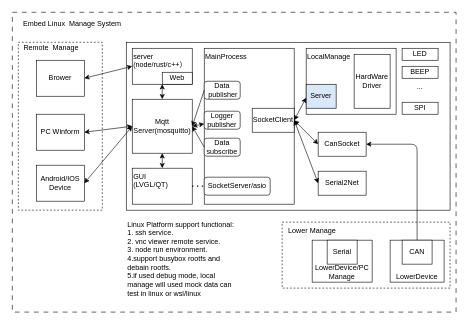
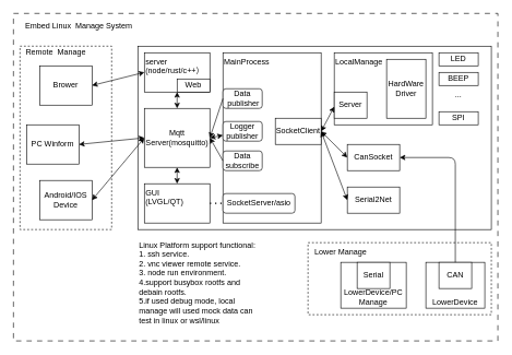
  <mxCell id="0" />
  <mxCell id="1" parent="0" />
  <mxCell id="2" value="" style="rounded=0;whiteSpace=wrap;html=1;dashed=1;dashPattern=8 8;" parent="1" vertex="1"><mxGeometry x="20" y="20" width="740" height="500" as="geometry" /></mxCell>
  <mxCell id="3" value="" style="rounded=0;whiteSpace=wrap;html=1;dashed=1;" parent="1" vertex="1"><mxGeometry x="470" y="370" width="280" height="110" as="geometry" /></mxCell>
  <mxCell id="4" value="" style="rounded=0;whiteSpace=wrap;html=1;dashed=1;" parent="1" vertex="1"><mxGeometry x="30" y="70" width="140" height="280" as="geometry" /></mxCell>
  <mxCell id="5" value="" style="rounded=0;whiteSpace=wrap;html=1;" parent="1" vertex="1"><mxGeometry x="210" y="70" width="540" height="280" as="geometry" /></mxCell>
  <mxCell id="6" value="MainProcess" style="rounded=0;whiteSpace=wrap;html=1;align=left;verticalAlign=top;" parent="1" vertex="1"><mxGeometry x="340" y="80" width="150" height="260" as="geometry" /></mxCell>
  <mxCell id="7" value="LocalManage" style="rounded=0;whiteSpace=wrap;html=1;align=left;verticalAlign=top;" parent="1" vertex="1"><mxGeometry x="510" y="80" width="150" height="110" as="geometry" /></mxCell>
  <mxCell id="8" value="" style="edgeStyle=none;html=1;startArrow=classic;startFill=1;endArrow=classic;endFill=1;exitX=1;exitY=0.5;exitDx=0;exitDy=0;entryX=0;entryY=0.5;entryDx=0;entryDy=0;" parent="1" source="9" target="23" edge="1"><mxGeometry relative="1" as="geometry" /></mxCell>
  <mxCell id="9" value="SocketClient" style="rounded=0;whiteSpace=wrap;html=1;" parent="1" vertex="1"><mxGeometry x="420" y="180" width="70" height="40" as="geometry" /></mxCell>
- <mxCell id="10" value="Server" style="rounded=0;whiteSpace=wrap;html=1;fillColor=#dae8fc;" parent="1" vertex="1"><mxGeometry x="510" y="140" width="50" height="40" as="geometry" /></mxCell>
+ <mxCell id="10" value="Server" style="rounded=0;whiteSpace=wrap;html=1;" parent="1" vertex="1"><mxGeometry x="510" y="140" width="50" height="40" as="geometry" /></mxCell>
  <mxCell id="11" value="LowerDevice/PC Manage" style="rounded=0;whiteSpace=wrap;html=1;align=center;verticalAlign=bottom;" parent="1" vertex="1"><mxGeometry x="520" y="400" width="100" height="70" as="geometry" /></mxCell>
  <mxCell id="12" value="Serial" style="rounded=0;whiteSpace=wrap;html=1;" parent="1" vertex="1"><mxGeometry x="545" y="400" width="50" height="40" as="geometry" /></mxCell>
  <mxCell id="13" value="Serial2Net" style="rounded=0;whiteSpace=wrap;html=1;" parent="1" vertex="1"><mxGeometry x="530" y="285" width="80" height="40" as="geometry" /></mxCell>
  <mxCell id="14" value="" style="endArrow=classic;html=1;exitX=0.5;exitY=0;exitDx=0;exitDy=0;" parent="1" source="11" target="12" edge="1"><mxGeometry width="50" height="50" relative="1" as="geometry"><mxPoint x="590" y="400" as="sourcePoint" /><mxPoint x="640" y="350" as="targetPoint" /></mxGeometry></mxCell>
  <mxCell id="15" value="" style="endArrow=classic;html=1;entryX=1;entryY=0.5;entryDx=0;entryDy=0;exitX=0;exitY=0.5;exitDx=0;exitDy=0;startArrow=classic;startFill=1;" parent="1" source="13" target="9" edge="1"><mxGeometry width="50" height="50" relative="1" as="geometry"><mxPoint x="590" y="370" as="sourcePoint" /><mxPoint x="640" y="320" as="targetPoint" /></mxGeometry></mxCell>
  <mxCell id="16" value="" style="endArrow=classic;html=1;exitX=0;exitY=0.75;exitDx=0;exitDy=0;entryX=1;entryY=0.5;entryDx=0;entryDy=0;endFill=1;startArrow=classic;startFill=1;" parent="1" source="7" target="9" edge="1"><mxGeometry width="50" height="50" relative="1" as="geometry"><mxPoint x="590" y="370" as="sourcePoint" /><mxPoint x="640" y="320" as="targetPoint" /></mxGeometry></mxCell>
  <mxCell id="17" value="Mqtt Server(mosquitto)" style="rounded=0;whiteSpace=wrap;html=1;" parent="1" vertex="1"><mxGeometry x="220" y="165" width="100" height="90" as="geometry" /></mxCell>
  <mxCell id="18" value="Data&lt;br&gt;&amp;nbsp;publisher" style="rounded=1;whiteSpace=wrap;html=1;" parent="1" vertex="1"><mxGeometry x="340" y="135" width="60" height="30" as="geometry" /></mxCell>
  <mxCell id="19" value="Data subscribe" style="rounded=1;whiteSpace=wrap;html=1;" parent="1" vertex="1"><mxGeometry x="340" y="230" width="60" height="30" as="geometry" /></mxCell>
  <mxCell id="20" value="" style="edgeStyle=none;html=1;startArrow=classic;startFill=1;endArrow=classic;endFill=1;" parent="1" source="21" target="17" edge="1"><mxGeometry relative="1" as="geometry" /></mxCell>
  <mxCell id="21" value="server&lt;br&gt;(node/rust/c++）" style="rounded=0;whiteSpace=wrap;html=1;verticalAlign=top;align=left;" parent="1" vertex="1"><mxGeometry x="220" y="80" width="100" height="60" as="geometry" /></mxCell>
  <mxCell id="22" value="HardWare&lt;br&gt;Driver" style="rounded=0;whiteSpace=wrap;html=1;" parent="1" vertex="1"><mxGeometry x="590" y="90" width="60" height="90" as="geometry" /></mxCell>
  <mxCell id="23" value="CanSocket" style="rounded=0;whiteSpace=wrap;html=1;" parent="1" vertex="1"><mxGeometry x="530" y="220" width="80" height="40" as="geometry" /></mxCell>
  <mxCell id="24" value="LED" style="rounded=0;whiteSpace=wrap;html=1;" parent="1" vertex="1"><mxGeometry x="670" y="80" width="60" height="20" as="geometry" /></mxCell>
  <mxCell id="25" value="BEEP" style="rounded=0;whiteSpace=wrap;html=1;" parent="1" vertex="1"><mxGeometry x="670" y="110" width="60" height="20" as="geometry" /></mxCell>
  <mxCell id="26" value="SPI" style="rounded=0;whiteSpace=wrap;html=1;" parent="1" vertex="1"><mxGeometry x="670" y="170" width="60" height="20" as="geometry" /></mxCell>
  <mxCell id="27" value="..." style="text;html=1;strokeColor=none;fillColor=none;align=center;verticalAlign=middle;whiteSpace=wrap;rounded=0;" parent="1" vertex="1"><mxGeometry x="670" y="130" width="60" height="30" as="geometry" /></mxCell>
  <mxCell id="28" value="LowerDevice" style="rounded=0;whiteSpace=wrap;html=1;align=center;verticalAlign=bottom;" parent="1" vertex="1"><mxGeometry x="650" y="400" width="90" height="70" as="geometry" /></mxCell>
  <mxCell id="29" value="CAN" style="rounded=0;whiteSpace=wrap;html=1;" parent="1" vertex="1"><mxGeometry x="670" y="400" width="50" height="40" as="geometry" /></mxCell>
  <mxCell id="30" value="" style="endArrow=classic;html=1;exitX=0.5;exitY=0;exitDx=0;exitDy=0;entryX=1;entryY=0.5;entryDx=0;entryDy=0;" parent="1" source="29" target="23" edge="1"><mxGeometry width="50" height="50" relative="1" as="geometry"><mxPoint x="430" y="290" as="sourcePoint" /><mxPoint x="480" y="240" as="targetPoint" /><Array as="points"><mxPoint x="695" y="240" /></Array></mxGeometry></mxCell>
  <mxCell id="31" value="" style="endArrow=classic;html=1;exitX=0;exitY=0.5;exitDx=0;exitDy=0;entryX=1;entryY=0.5;entryDx=0;entryDy=0;" parent="1" source="18" target="17" edge="1"><mxGeometry width="50" height="50" relative="1" as="geometry"><mxPoint x="430" y="290" as="sourcePoint" /><mxPoint x="480" y="240" as="targetPoint" /></mxGeometry></mxCell>
  <mxCell id="32" value="" style="endArrow=classic;html=1;exitX=0;exitY=0.5;exitDx=0;exitDy=0;entryX=1;entryY=0.5;entryDx=0;entryDy=0;" parent="1" source="19" target="17" edge="1"><mxGeometry width="50" height="50" relative="1" as="geometry"><mxPoint x="430" y="290" as="sourcePoint" /><mxPoint x="320" y="270" as="targetPoint" /></mxGeometry></mxCell>
  <mxCell id="33" value="Web" style="rounded=0;whiteSpace=wrap;html=1;" parent="1" vertex="1"><mxGeometry x="270" y="120" width="50" height="20" as="geometry" /></mxCell>
  <mxCell id="34" value="GUI&lt;br&gt;(LVGL/QT)" style="rounded=0;whiteSpace=wrap;html=1;verticalAlign=top;align=left;" parent="1" vertex="1"><mxGeometry x="220" y="280" width="100" height="60" as="geometry" /></mxCell>
  <mxCell id="35" value="" style="endArrow=classic;startArrow=classic;html=1;entryX=0.5;entryY=0;entryDx=0;entryDy=0;" parent="1" source="17" target="34" edge="1"><mxGeometry width="50" height="50" relative="1" as="geometry"><mxPoint x="370" y="200" as="sourcePoint" /><mxPoint x="420" y="150" as="targetPoint" /></mxGeometry></mxCell>
  <mxCell id="36" value="SocketServer/asio" style="rounded=1;whiteSpace=wrap;html=1;" parent="1" vertex="1"><mxGeometry x="340" y="295" width="110" height="30" as="geometry" /></mxCell>
  <mxCell id="37" value="" style="edgeStyle=none;html=1;startArrow=classic;startFill=1;endArrow=classic;endFill=1;entryX=1;entryY=0.5;entryDx=0;entryDy=0;" parent="1" source="38" target="17" edge="1"><mxGeometry relative="1" as="geometry" /></mxCell>
  <mxCell id="38" value="Logger&lt;br&gt;publisher" style="rounded=1;whiteSpace=wrap;html=1;" parent="1" vertex="1"><mxGeometry x="340" y="185" width="60" height="30" as="geometry" /></mxCell>
  <mxCell id="39" value="" style="endArrow=none;dashed=1;html=1;dashPattern=1 3;strokeWidth=2;entryX=0;entryY=0.5;entryDx=0;entryDy=0;exitX=1;exitY=0.5;exitDx=0;exitDy=0;" parent="1" source="34" target="36" edge="1"><mxGeometry width="50" height="50" relative="1" as="geometry"><mxPoint x="370" y="260" as="sourcePoint" /><mxPoint x="420" y="210" as="targetPoint" /></mxGeometry></mxCell>
  <mxCell id="40" value="Brower" style="rounded=0;whiteSpace=wrap;html=1;" parent="1" vertex="1"><mxGeometry x="60" y="100" width="80" height="60" as="geometry" /></mxCell>
- <mxCell id="41" value="PC Winform" style="rounded=0;whiteSpace=wrap;html=1;" parent="1" vertex="1"><mxGeometry x="60" y="190" width="80" height="60" as="geometry" /></mxCell>
+ <mxCell id="41" value="PC Winform" style="rounded=0;whiteSpace=wrap;html=1;" parent="1" vertex="1"><mxGeometry x="40" y="190" width="80" height="60" as="geometry" /></mxCell>
  <mxCell id="42" value="Android/IOS Device" style="rounded=0;whiteSpace=wrap;html=1;" parent="1" vertex="1"><mxGeometry x="60" y="275" width="80" height="60" as="geometry" /></mxCell>
  <mxCell id="43" value="" style="endArrow=classic;startArrow=classic;html=1;exitX=1;exitY=0.5;exitDx=0;exitDy=0;entryX=0;entryY=0.5;entryDx=0;entryDy=0;" parent="1" source="40" target="21" edge="1"><mxGeometry width="50" height="50" relative="1" as="geometry"><mxPoint x="210" y="230" as="sourcePoint" /><mxPoint x="260" y="180" as="targetPoint" /></mxGeometry></mxCell>
  <mxCell id="44" value="" style="endArrow=classic;startArrow=classic;html=1;exitX=1;exitY=0.5;exitDx=0;exitDy=0;entryX=0;entryY=0.5;entryDx=0;entryDy=0;" parent="1" source="41" target="17" edge="1"><mxGeometry width="50" height="50" relative="1" as="geometry"><mxPoint x="210" y="230" as="sourcePoint" /><mxPoint x="260" y="180" as="targetPoint" /></mxGeometry></mxCell>
  <mxCell id="45" value="" style="endArrow=classic;startArrow=classic;html=1;exitX=1;exitY=0.5;exitDx=0;exitDy=0;" parent="1" source="42" edge="1"><mxGeometry width="50" height="50" relative="1" as="geometry"><mxPoint x="210" y="230" as="sourcePoint" /><mxPoint x="220" y="210" as="targetPoint" /></mxGeometry></mxCell>
  <mxCell id="46" value="Remote&amp;nbsp; Manage" style="text;html=1;strokeColor=none;fillColor=none;align=center;verticalAlign=middle;whiteSpace=wrap;rounded=0;" parent="1" vertex="1"><mxGeometry x="30" y="70" width="110" height="20" as="geometry" /></mxCell>
  <mxCell id="47" value="Lower Manage" style="text;html=1;strokeColor=none;fillColor=none;align=center;verticalAlign=middle;whiteSpace=wrap;rounded=0;" parent="1" vertex="1"><mxGeometry x="470" y="370" width="100" height="30" as="geometry" /></mxCell>
  <mxCell id="48" value="Embed Linux&amp;nbsp; Manage System" style="text;html=1;strokeColor=none;fillColor=none;align=center;verticalAlign=middle;whiteSpace=wrap;rounded=0;dashed=1;" parent="1" vertex="1"><mxGeometry x="30" y="20" width="180" height="40" as="geometry" /></mxCell>
  <mxCell id="49" value="Linux Platform support functional:&lt;br&gt;1. ssh service.&lt;br&gt;2. vnc viewer remote service.&lt;br&gt;3. node run environment.&lt;br&gt;4.support busybox rootfs and debain rootfs.&lt;br&gt;5.if used debug mode, local manage will used mock data can test in linux or wsl/linux&lt;br&gt;" style="text;html=1;strokeColor=none;fillColor=none;align=left;verticalAlign=top;whiteSpace=wrap;rounded=0;dashed=1;" parent="1" vertex="1"><mxGeometry x="210" y="360" width="190" height="140" as="geometry" /></mxCell>
